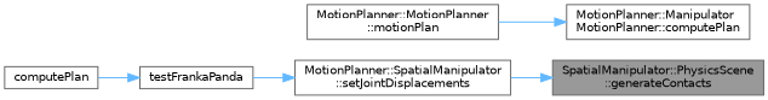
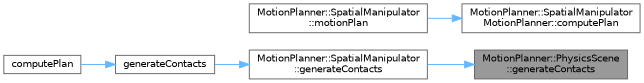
  digraph {
    rankdir=RL
    node [color=grey40 fillcolor=white fontname=Helvetica fontsize=10 shape=box style=filled]
    edge [color=steelblue1 dir=back fontname=Helvetica fontsize=10 labelfontname=Helvetica labelfontsize=10 style=solid]
-   n1 [color=gray40 fillcolor=grey60 fontcolor=black height=0.2 label="SpatialManipulator::PhysicsScene\l::generateContacts" width=0.4]
-   n2 [height=0.2 label="MotionPlanner::SpatialManipulator\l::setJointDisplacements" width=0.4]
-   n3 [height=0.2 label=testFrankaPanda width=0.4]
-   n4 [height=0.2 label="MotionPlanner::Manipulator\lMotionPlanner::computePlan" width=0.4]
-   n5 [height=0.2 label="MotionPlanner::MotionPlanner\l::motionPlan" width=0.4]
+   n1 [color=gray40 fillcolor=grey60 fontcolor=black height=0.2 label="MotionPlanner::PhysicsScene\l::generateContacts" width=0.4]
+   n2 [height=0.2 label="MotionPlanner::SpatialManipulator\l::generateContacts" width=0.4]
+   n3 [height=0.2 label=generateContacts width=0.4]
+   n4 [height=0.2 label="MotionPlanner::SpatialManipulator\lMotionPlanner::computePlan" width=0.4]
+   n5 [height=0.2 label="MotionPlanner::SpatialManipulator\l::motionPlan" width=0.4]
    n6 [height=0.2 label=computePlan width=0.4]
    n1 -> n2
    n2 -> n3
    n3 -> n6
    n4 -> n5
  }
